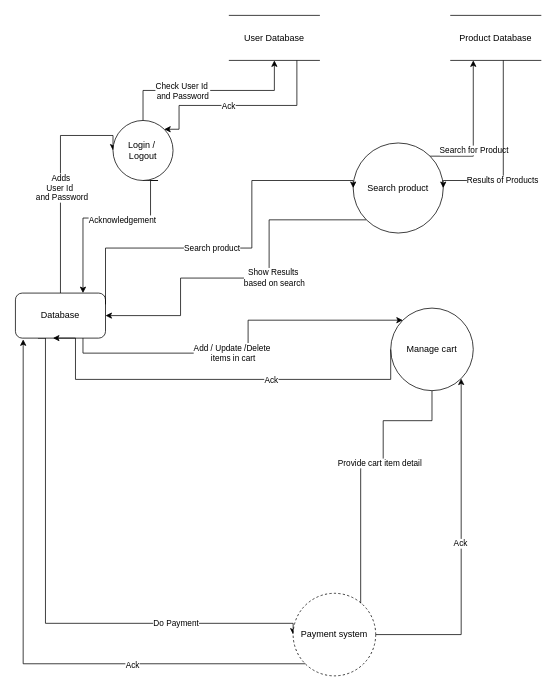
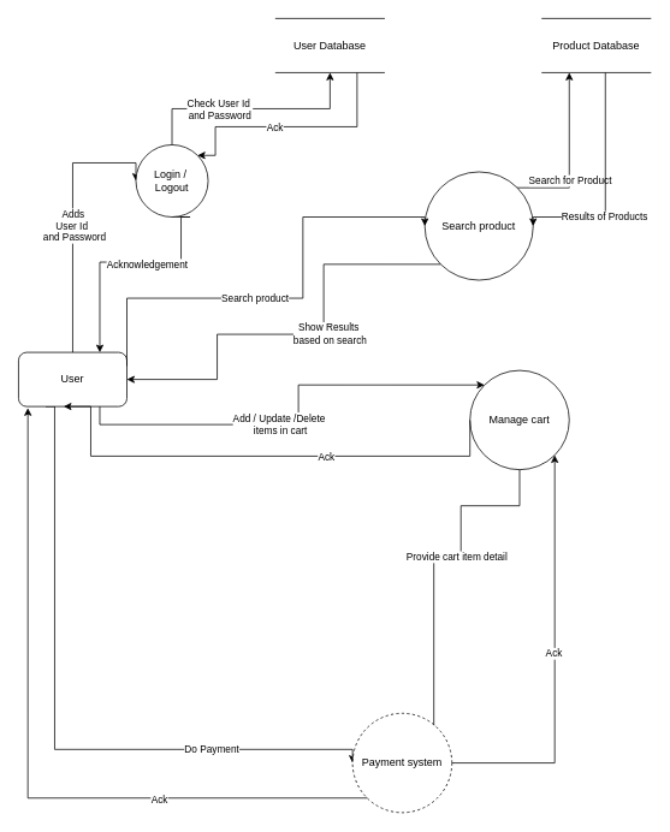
  <mxCell id="0" />
  <mxCell id="1" parent="0" />
  <mxCell id="2" style="edgeStyle=orthogonalEdgeStyle;rounded=0;orthogonalLoop=1;jettySize=auto;html=1;exitX=0;exitY=1;exitDx=0;exitDy=0;entryX=1;entryY=0.5;entryDx=0;entryDy=0;" edge="1" parent="1" source="6" target="11"><mxGeometry relative="1" as="geometry"><Array as="points"><mxPoint x="358" y="370" /><mxPoint x="240" y="370" /><mxPoint x="240" y="420" /></Array></mxGeometry></mxCell>
  <mxCell id="3" value="Show Results&amp;nbsp;&lt;div&gt;based on search&lt;/div&gt;" style="edgeLabel;html=1;align=center;verticalAlign=middle;resizable=0;points=[];" vertex="1" connectable="0" parent="2"><mxGeometry x="-0.065" y="-1" relative="1" as="geometry"><mxPoint x="21" as="offset" /></mxGeometry></mxCell>
  <mxCell id="4" style="edgeStyle=orthogonalEdgeStyle;rounded=0;orthogonalLoop=1;jettySize=auto;html=1;exitX=1;exitY=0;exitDx=0;exitDy=0;entryX=0.25;entryY=1;entryDx=0;entryDy=0;" edge="1" parent="1" source="6" target="34"><mxGeometry relative="1" as="geometry" /></mxCell>
  <mxCell id="5" value="Search for Product" style="edgeLabel;html=1;align=center;verticalAlign=middle;resizable=0;points=[];" vertex="1" connectable="0" parent="4"><mxGeometry x="-0.287" relative="1" as="geometry"><mxPoint as="offset" /></mxGeometry></mxCell>
  <mxCell id="6" value="Search product" style="ellipse;whiteSpace=wrap;html=1;aspect=fixed;" vertex="1" parent="1"><mxGeometry x="470" y="190" width="120" height="120" as="geometry" /></mxCell>
  <mxCell id="7" style="edgeStyle=orthogonalEdgeStyle;rounded=0;orthogonalLoop=1;jettySize=auto;html=1;exitX=0.5;exitY=0;exitDx=0;exitDy=0;entryX=0;entryY=0.5;entryDx=0;entryDy=0;" edge="1" parent="1" source="11" target="22"><mxGeometry relative="1" as="geometry"><Array as="points"><mxPoint x="80" y="180" /></Array></mxGeometry></mxCell>
  <mxCell id="8" value="Adds&amp;nbsp;&lt;div&gt;User Id&amp;nbsp;&amp;nbsp;&lt;/div&gt;&lt;div&gt;and Password&lt;/div&gt;" style="edgeLabel;html=1;align=center;verticalAlign=middle;resizable=0;points=[];" vertex="1" connectable="0" parent="7"><mxGeometry x="-0.063" y="-1" relative="1" as="geometry"><mxPoint as="offset" /></mxGeometry></mxCell>
  <mxCell id="9" style="edgeStyle=orthogonalEdgeStyle;rounded=0;orthogonalLoop=1;jettySize=auto;html=1;exitX=0.25;exitY=1;exitDx=0;exitDy=0;entryX=0;entryY=0.5;entryDx=0;entryDy=0;" edge="1" parent="1" source="11" target="17"><mxGeometry relative="1" as="geometry"><Array as="points"><mxPoint x="60" y="450" /><mxPoint x="60" y="830" /><mxPoint x="390" y="830" /></Array></mxGeometry></mxCell>
  <mxCell id="10" value="Do Payment" style="edgeLabel;html=1;align=center;verticalAlign=middle;resizable=0;points=[];" vertex="1" connectable="0" parent="9"><mxGeometry x="0.533" y="1" relative="1" as="geometry"><mxPoint as="offset" /></mxGeometry></mxCell>
- <mxCell id="11" value="Database" style="rounded=1;whiteSpace=wrap;html=1;" vertex="1" parent="1"><mxGeometry x="20" y="390" width="120" height="60" as="geometry" /></mxCell>
+ <mxCell id="11" value="User" style="rounded=1;whiteSpace=wrap;html=1;" vertex="1" parent="1"><mxGeometry x="20" y="390" width="120" height="60" as="geometry" /></mxCell>
  <mxCell id="12" style="edgeStyle=orthogonalEdgeStyle;rounded=0;orthogonalLoop=1;jettySize=auto;html=1;exitX=0.5;exitY=1;exitDx=0;exitDy=0;entryX=1;entryY=0;entryDx=0;entryDy=0;" edge="1" parent="1" source="14" target="17"><mxGeometry relative="1" as="geometry"><Array as="points"><mxPoint x="575" y="560" /><mxPoint x="510" y="560" /><mxPoint x="510" y="615" /><mxPoint x="480" y="615" /><mxPoint x="480" y="806" /></Array></mxGeometry></mxCell>
  <mxCell id="13" value="Provide cart item detail&amp;nbsp;" style="edgeLabel;html=1;align=center;verticalAlign=middle;resizable=0;points=[];" vertex="1" connectable="0" parent="12"><mxGeometry x="-0.148" y="1" relative="1" as="geometry"><mxPoint as="offset" /></mxGeometry></mxCell>
  <mxCell id="14" value="Manage cart" style="ellipse;whiteSpace=wrap;html=1;aspect=fixed;" vertex="1" parent="1"><mxGeometry x="520" y="410" width="110" height="110" as="geometry" /></mxCell>
  <mxCell id="15" style="edgeStyle=orthogonalEdgeStyle;rounded=0;orthogonalLoop=1;jettySize=auto;html=1;exitX=1;exitY=0.5;exitDx=0;exitDy=0;entryX=1;entryY=1;entryDx=0;entryDy=0;" edge="1" parent="1" source="17" target="14"><mxGeometry relative="1" as="geometry" /></mxCell>
  <mxCell id="16" value="Ack" style="edgeLabel;html=1;align=center;verticalAlign=middle;resizable=0;points=[];" vertex="1" connectable="0" parent="15"><mxGeometry x="0.035" y="1" relative="1" as="geometry"><mxPoint as="offset" /></mxGeometry></mxCell>
  <mxCell id="17" value="Payment system" style="ellipse;whiteSpace=wrap;html=1;aspect=fixed;dashed=1;" vertex="1" parent="1"><mxGeometry x="390" y="790" width="110" height="110" as="geometry" /></mxCell>
  <mxCell id="18" style="edgeStyle=orthogonalEdgeStyle;rounded=0;orthogonalLoop=1;jettySize=auto;html=1;exitX=0.5;exitY=0;exitDx=0;exitDy=0;" edge="1" parent="1" source="22" target="25"><mxGeometry relative="1" as="geometry" /></mxCell>
  <mxCell id="19" value="Check User Id&amp;nbsp;&lt;div&gt;and Password&lt;/div&gt;" style="edgeLabel;html=1;align=center;verticalAlign=middle;resizable=0;points=[];" vertex="1" connectable="0" parent="18"><mxGeometry x="-0.281" relative="1" as="geometry"><mxPoint as="offset" /></mxGeometry></mxCell>
  <mxCell id="20" style="edgeStyle=orthogonalEdgeStyle;rounded=0;orthogonalLoop=1;jettySize=auto;html=1;entryX=0.75;entryY=0;entryDx=0;entryDy=0;exitX=0.5;exitY=1;exitDx=0;exitDy=0;" edge="1" parent="1" source="22" target="11"><mxGeometry relative="1" as="geometry"><mxPoint x="230" y="240" as="sourcePoint" /><Array as="points"><mxPoint x="210" y="240" /><mxPoint x="200" y="240" /><mxPoint x="200" y="290" /><mxPoint x="110" y="290" /></Array></mxGeometry></mxCell>
  <mxCell id="21" value="Acknowledgement&amp;nbsp;" style="edgeLabel;html=1;align=center;verticalAlign=middle;resizable=0;points=[];" vertex="1" connectable="0" parent="20"><mxGeometry x="-0.133" y="2" relative="1" as="geometry"><mxPoint as="offset" /></mxGeometry></mxCell>
  <mxCell id="22" value="Login /&amp;nbsp;&lt;div&gt;Logout&lt;/div&gt;" style="ellipse;whiteSpace=wrap;html=1;aspect=fixed;" vertex="1" parent="1"><mxGeometry x="150" y="160" width="80" height="80" as="geometry" /></mxCell>
  <mxCell id="23" style="edgeStyle=orthogonalEdgeStyle;rounded=0;orthogonalLoop=1;jettySize=auto;html=1;exitX=0.75;exitY=1;exitDx=0;exitDy=0;entryX=1;entryY=0;entryDx=0;entryDy=0;" edge="1" parent="1" source="25" target="22"><mxGeometry relative="1" as="geometry"><Array as="points"><mxPoint x="395" y="140" /><mxPoint x="238" y="140" /></Array></mxGeometry></mxCell>
  <mxCell id="24" value="Ack" style="edgeLabel;html=1;align=center;verticalAlign=middle;resizable=0;points=[];" vertex="1" connectable="0" parent="23"><mxGeometry x="0.13" relative="1" as="geometry"><mxPoint as="offset" /></mxGeometry></mxCell>
  <mxCell id="25" value="User Database" style="shape=partialRectangle;whiteSpace=wrap;html=1;left=0;right=0;fillColor=none;" vertex="1" parent="1"><mxGeometry x="305" width="120" height="60" as="geometry" y="20" /></mxCell>
  <mxCell id="26" style="edgeStyle=orthogonalEdgeStyle;rounded=0;orthogonalLoop=1;jettySize=auto;html=1;exitX=1;exitY=0.25;exitDx=0;exitDy=0;entryX=0;entryY=0.5;entryDx=0;entryDy=0;" edge="1" parent="1" source="11" target="6"><mxGeometry relative="1" as="geometry"><Array as="points"><mxPoint x="140" y="330" /><mxPoint x="335" y="330" /><mxPoint x="335" y="240" /></Array></mxGeometry></mxCell>
  <mxCell id="27" value="Search product" style="edgeLabel;html=1;align=center;verticalAlign=middle;resizable=0;points=[];" vertex="1" connectable="0" parent="26"><mxGeometry x="-0.435" relative="1" as="geometry"><mxPoint x="73" as="offset" /></mxGeometry></mxCell>
  <mxCell id="28" style="edgeStyle=orthogonalEdgeStyle;rounded=0;orthogonalLoop=1;jettySize=auto;html=1;exitX=0.75;exitY=1;exitDx=0;exitDy=0;entryX=0;entryY=0;entryDx=0;entryDy=0;" edge="1" parent="1" source="11" target="14"><mxGeometry relative="1" as="geometry" /></mxCell>
  <mxCell id="29" value="Add / Update /Delete&amp;nbsp;&lt;div&gt;items in cart&lt;/div&gt;" style="edgeLabel;html=1;align=center;verticalAlign=middle;resizable=0;points=[];" vertex="1" connectable="0" parent="28"><mxGeometry x="-0.107" y="1" relative="1" as="geometry"><mxPoint as="offset" /></mxGeometry></mxCell>
  <mxCell id="30" style="edgeStyle=orthogonalEdgeStyle;rounded=0;orthogonalLoop=1;jettySize=auto;html=1;exitX=0;exitY=0.5;exitDx=0;exitDy=0;entryX=0.417;entryY=1;entryDx=0;entryDy=0;entryPerimeter=0;" edge="1" parent="1" source="14" target="11"><mxGeometry relative="1" as="geometry"><Array as="points"><mxPoint x="100" y="505" /><mxPoint x="100" y="450" /></Array></mxGeometry></mxCell>
  <mxCell id="31" value="Ack" style="edgeLabel;html=1;align=center;verticalAlign=middle;resizable=0;points=[];" vertex="1" connectable="0" parent="30"><mxGeometry x="-0.301" y="4" relative="1" as="geometry"><mxPoint x="-10" y="-4" as="offset" /></mxGeometry></mxCell>
  <mxCell id="32" style="edgeStyle=orthogonalEdgeStyle;rounded=0;orthogonalLoop=1;jettySize=auto;html=1;entryX=1;entryY=0.5;entryDx=0;entryDy=0;" edge="1" parent="1" source="34" target="6"><mxGeometry relative="1" as="geometry"><Array as="points"><mxPoint x="670" y="240" /></Array></mxGeometry></mxCell>
  <mxCell id="33" value="Results of Products" style="edgeLabel;html=1;align=center;verticalAlign=middle;resizable=0;points=[];" vertex="1" connectable="0" parent="32"><mxGeometry x="0.272" y="-2" relative="1" as="geometry"><mxPoint as="offset" /></mxGeometry></mxCell>
  <mxCell id="34" value="Product Database" style="shape=partialRectangle;whiteSpace=wrap;html=1;left=0;right=0;fillColor=none;" vertex="1" parent="1"><mxGeometry x="600" width="120" height="60" as="geometry" y="20" /></mxCell>
  <mxCell id="35" style="edgeStyle=orthogonalEdgeStyle;rounded=0;orthogonalLoop=1;jettySize=auto;html=1;exitX=0;exitY=1;exitDx=0;exitDy=0;entryX=0.086;entryY=1.028;entryDx=0;entryDy=0;entryPerimeter=0;" edge="1" parent="1" source="17" target="11"><mxGeometry relative="1" as="geometry" /></mxCell>
  <mxCell id="36" value="Ack" style="edgeLabel;html=1;align=center;verticalAlign=middle;resizable=0;points=[];" vertex="1" connectable="0" parent="35"><mxGeometry x="-0.428" y="2" relative="1" as="geometry"><mxPoint as="offset" /></mxGeometry></mxCell>
